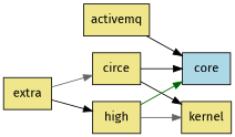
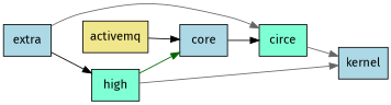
  digraph {
    fontname="Fira Sans"
    rankdir=LR
    node [fillcolor=khaki fontname="Fira Sans" shape=record style=filled]
    edge [arrowtail=none color=black fontname="Fira Sans" style=solid]
    n1 [label=activemq]
    n2 [fillcolor=lightblue label=core]
-   n3 [label=circe]
-   n4 [label=kernel]
-   n5 [label=extra]
-   n6 [label=high]
+   n3 [fillcolor=aquamarine label=circe]
+   n4 [fillcolor=lightblue label=kernel]
+   n5 [fillcolor=lightblue label=extra]
+   n6 [fillcolor=aquamarine label=high]
    n1 -> n2
-   n3 -> n2
-   n3 -> n4
+   n2 -> n3
+   n3 -> n4 [color=gray40]
    n5 -> n3 [color=gray40]
    n5 -> n6
    n6 -> n2 [color=darkgreen]
    n6 -> n4 [color=gray40]
  }
